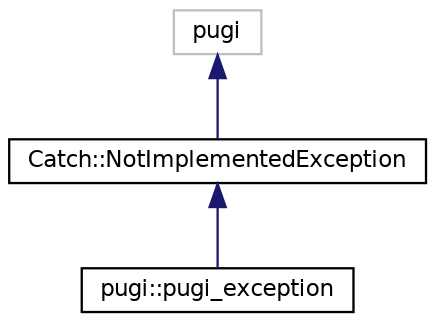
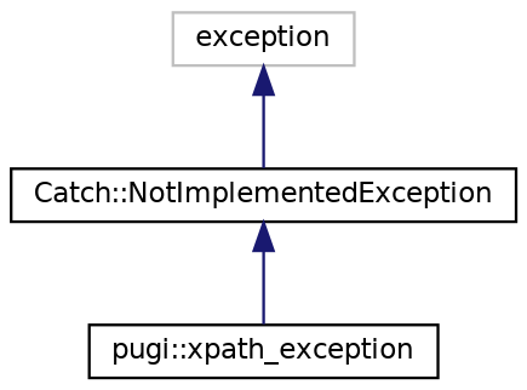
  digraph {
    rankdir=TB
    node [color=black fillcolor=white fontname=Helvetica fontsize=10 shape=record style=filled]
    edge [color=midnightblue dir=back fontname=Helvetica fontsize=10 labelfontname=Helvetica labelfontsize=10 style=solid]
-   n1 [color=grey75 height=0.2 label=pugi width=0.4]
+   n1 [color=grey75 height=0.2 label=exception width=0.4]
    n2 [height=0.2 label="Catch::NotImplementedException" width=0.4]
-   n3 [height=0.2 label="pugi::pugi_exception" width=0.4]
+   n3 [height=0.2 label="pugi::xpath_exception" width=0.4]
    n1 -> n2
    n2 -> n3
  }
